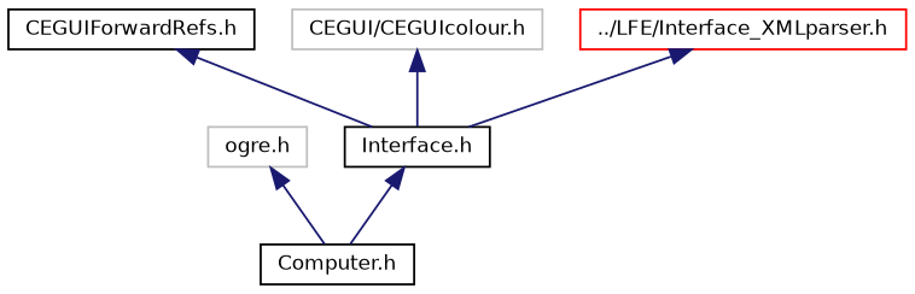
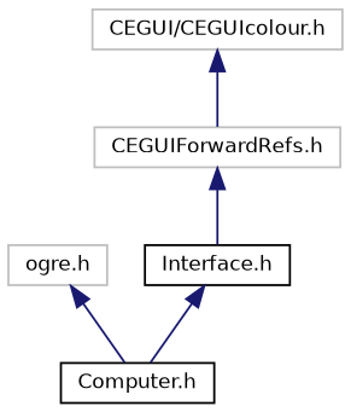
  digraph {
    node [color=grey75 fontname=Helvetica fontsize=10 shape=record]
    edge [color=midnightblue dir=back fontname=Helvetica fontsize=10 labelfontname=Helvetica labelfontsize=10 style=solid]
    n1 [color=black height=0.2 label="Interface.h" width=0.4]
    n2 [color=black height=0.2 label="Computer.h" width=0.4]
-   n3 [color=black height=0.2 label="CEGUIForwardRefs.h" width=0.4]
+   n3 [height=0.2 label="CEGUIForwardRefs.h" width=0.4]
    n4 [height=0.2 label="CEGUI/CEGUIcolour.h" width=0.4]
-   n5 [color=red height=0.2 label="../LFE/Interface_XMLparser.h" width=0.4]
    n6 [height=0.2 label="ogre.h" width=0.4]
    n1 -> n2
    n3 -> n1
-   n4 -> n1
-   n5 -> n1
+   n4 -> n3
    n6 -> n2
  }
